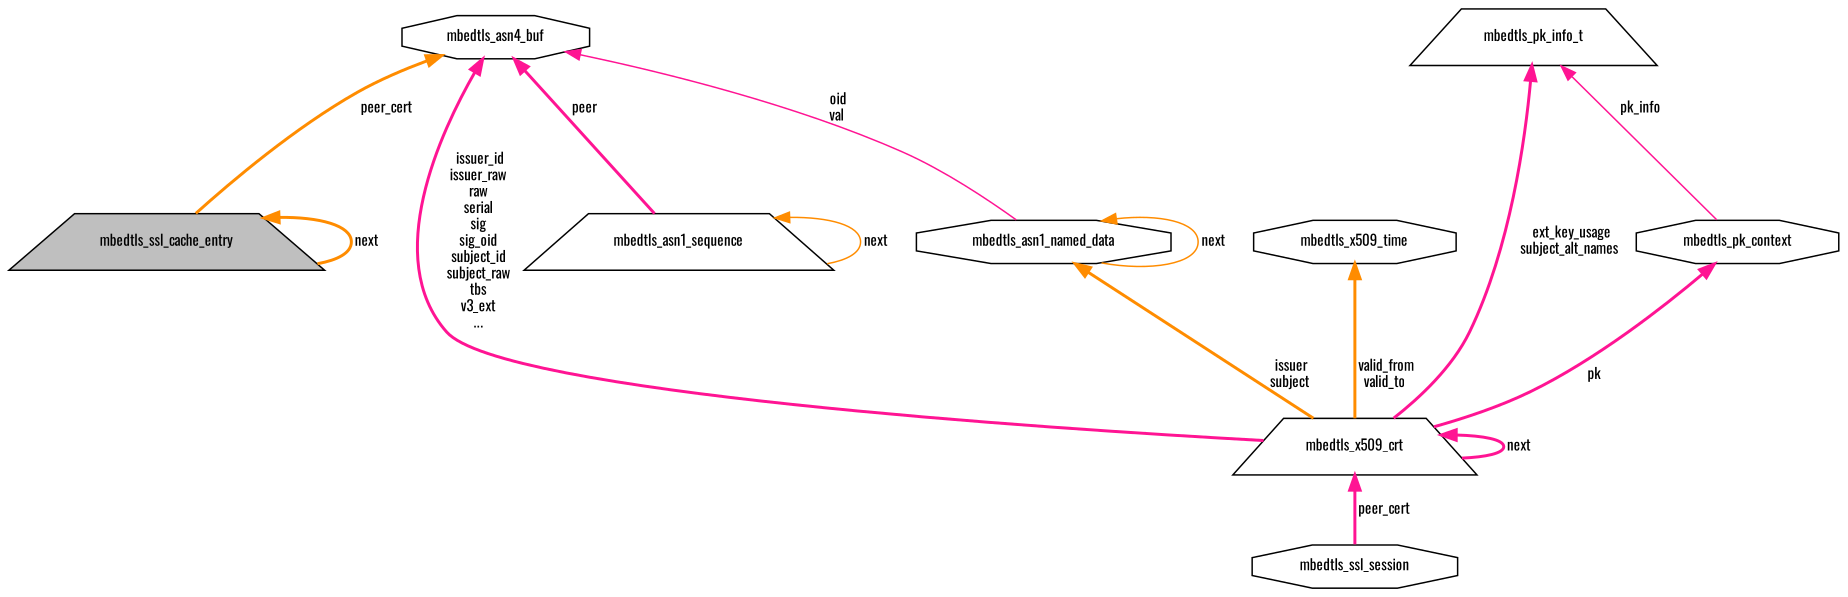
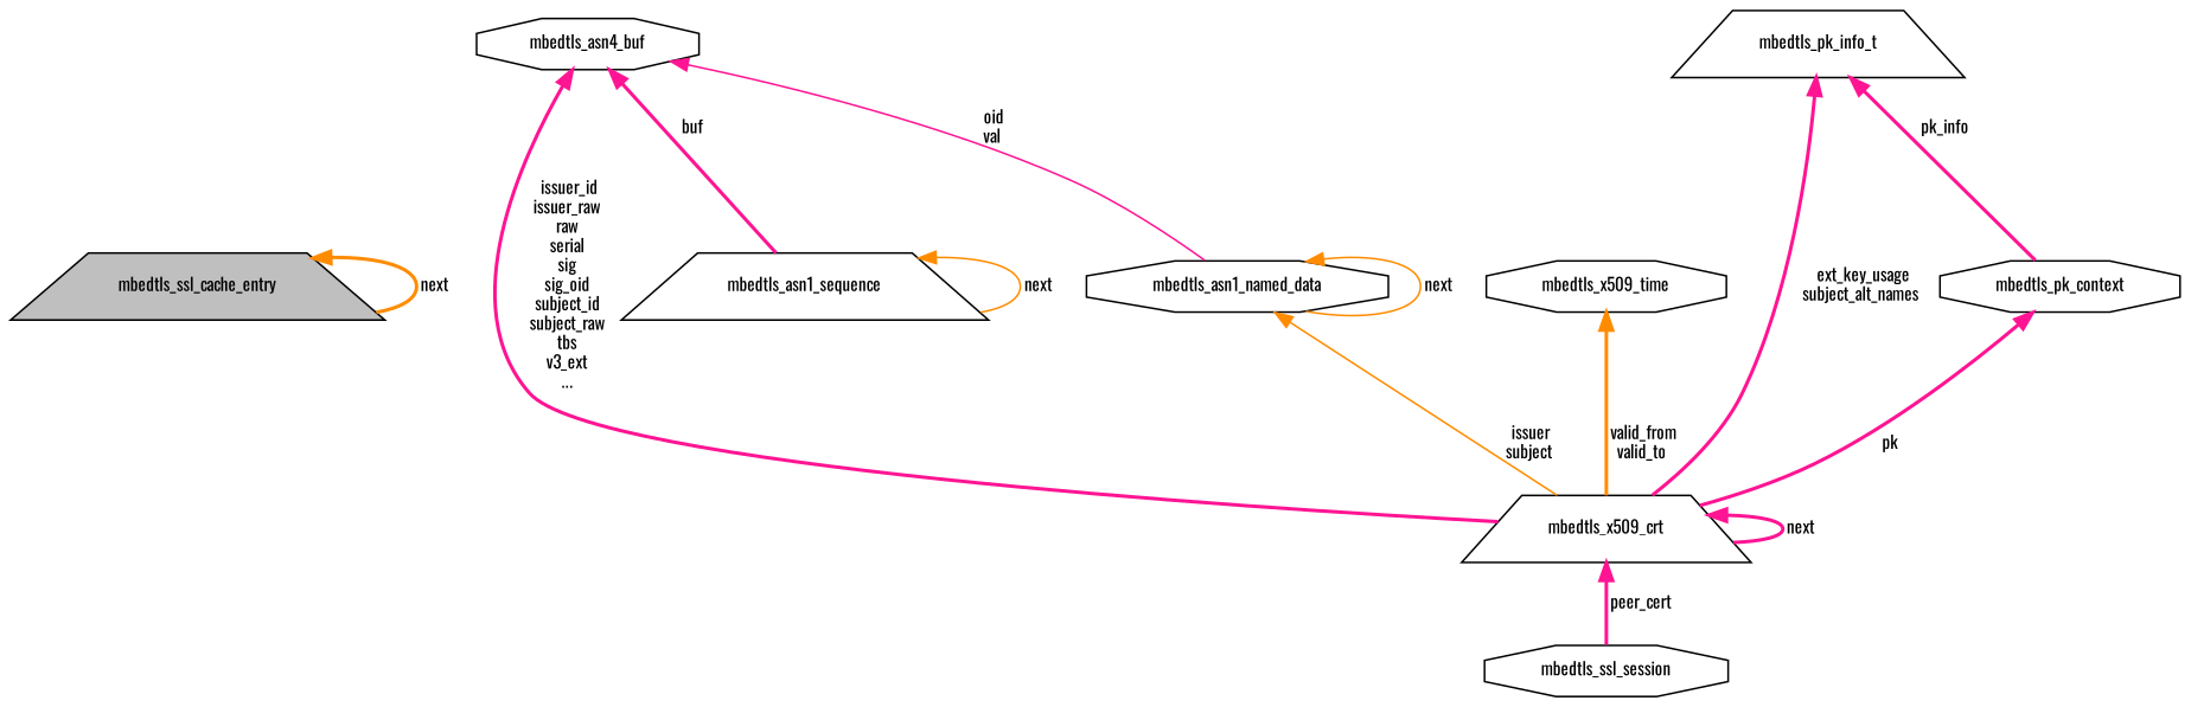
  digraph {
    fontname=Oswald
    node [color=black fillcolor=white fontname=Oswald fontsize=10 shape=octagon style=filled]
    edge [color=deeppink dir=back fontname=Oswald fontsize=10 labelfontname=Helvetica labelfontsize=10 style=bold]
    n1 [fillcolor=grey75 fontcolor=black height=0.2 label=mbedtls_ssl_cache_entry shape=trapezium width=0.4]
    n2 [height=0.2 label=mbedtls_asn4_buf width=0.4]
    n3 [height=0.2 label=mbedtls_x509_crt shape=trapezium width=0.4]
    n4 [height=0.2 label=mbedtls_asn1_sequence shape=trapezium width=0.4]
    n5 [height=0.2 label=mbedtls_asn1_named_data width=0.4]
    n6 [height=0.2 label=mbedtls_ssl_session width=0.4]
    n7 [height=0.2 label=mbedtls_x509_time width=0.4]
    n8 [height=0.2 label=mbedtls_pk_context width=0.4]
    n9 [height=0.2 label=mbedtls_pk_info_t shape=trapezium width=0.4]
    n1 -> n1 [color=darkorange label=" next"]
-   n2 -> n1 [color=darkorange label=" peer_cert"]
    n2 -> n3 [label=" issuer_id\nissuer_raw\nraw\nserial\nsig\nsig_oid\nsubject_id\nsubject_raw\ntbs\nv3_ext\n..."]
-   n2 -> n4 [label=" peer"]
+   n2 -> n4 [label=" buf"]
    n2 -> n5 [label=" oid\nval" style=solid]
    n3 -> n3 [label=" next"]
    n3 -> n6 [label=" peer_cert"]
    n4 -> n4 [color=darkorange label=" next" style=solid]
-   n5 -> n3 [color=darkorange label=" issuer\nsubject"]
+   n5 -> n3 [color=darkorange label=" issuer\nsubject" style=solid]
    n5 -> n5 [color=darkorange label=" next" style=solid]
    n7 -> n3 [color=darkorange label=" valid_from\nvalid_to"]
    n8 -> n3 [label=" pk"]
    n9 -> n3 [label=" ext_key_usage\nsubject_alt_names"]
-   n9 -> n8 [label=" pk_info" style=solid]
+   n9 -> n8 [label=" pk_info"]
  }
